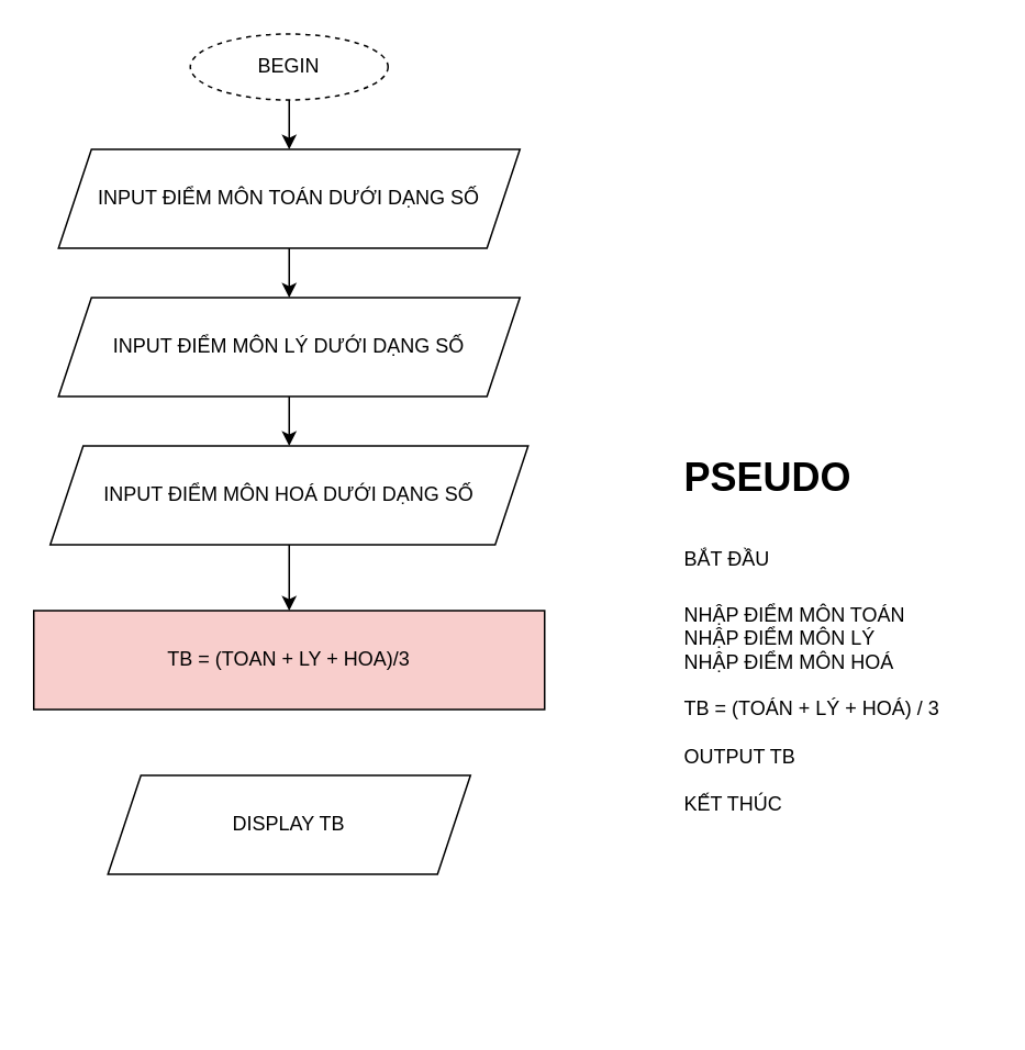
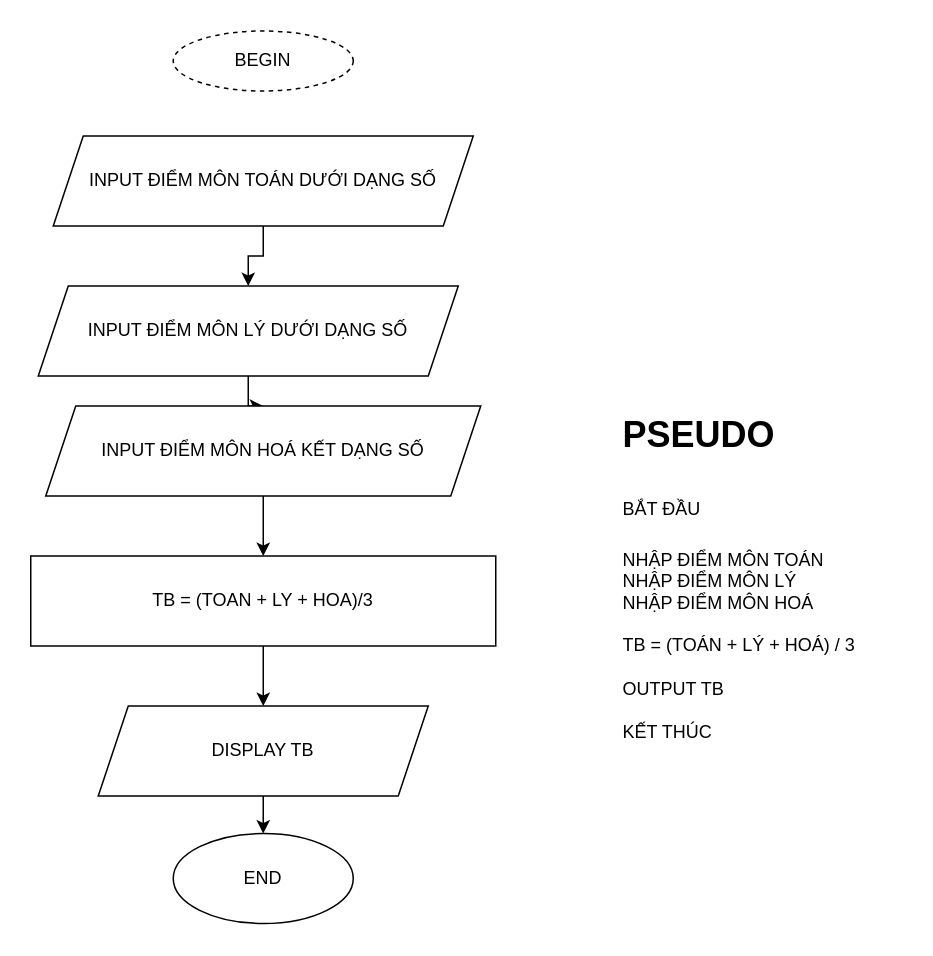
  <mxCell id="0" />
  <mxCell id="1" parent="0" />
- <mxCell id="2" value="" style="edgeStyle=orthogonalEdgeStyle;rounded=0;orthogonalLoop=1;jettySize=auto;html=1;" edge="1" parent="1" source="3" target="5"><mxGeometry relative="1" as="geometry" /></mxCell>
  <mxCell id="3" value="BEGIN" style="ellipse;whiteSpace=wrap;html=1;dashed=1;" vertex="1" parent="1"><mxGeometry x="115" y="20" width="120" height="40" as="geometry" /></mxCell>
  <mxCell id="4" value="" style="edgeStyle=orthogonalEdgeStyle;rounded=0;orthogonalLoop=1;jettySize=auto;html=1;" edge="1" parent="1" source="5" target="7"><mxGeometry relative="1" as="geometry" /></mxCell>
  <mxCell id="5" value="INPUT ĐIỂM MÔN TOÁN DƯỚI DẠNG SỐ" style="shape=parallelogram;perimeter=parallelogramPerimeter;whiteSpace=wrap;html=1;fixedSize=1;" vertex="1" parent="1"><mxGeometry x="35" y="90" width="280" height="60" as="geometry" /></mxCell>
  <mxCell id="6" value="" style="edgeStyle=orthogonalEdgeStyle;rounded=0;orthogonalLoop=1;jettySize=auto;html=1;" edge="1" parent="1" source="7" target="9"><mxGeometry relative="1" as="geometry" /></mxCell>
- <mxCell id="7" value="&lt;span&gt;INPUT ĐIỂM MÔN LÝ DƯỚI DẠNG SỐ&lt;/span&gt;" style="shape=parallelogram;perimeter=parallelogramPerimeter;whiteSpace=wrap;html=1;fixedSize=1;" vertex="1" parent="1"><mxGeometry x="35" y="180" width="280" height="60" as="geometry" /></mxCell>
+ <mxCell id="7" value="&lt;span&gt;INPUT ĐIỂM MÔN LÝ DƯỚI DẠNG SỐ&lt;/span&gt;" style="shape=parallelogram;perimeter=parallelogramPerimeter;whiteSpace=wrap;html=1;fixedSize=1;" vertex="1" parent="1"><mxGeometry x="25" y="190" width="280" height="60" as="geometry" /></mxCell>
  <mxCell id="8" value="" style="edgeStyle=orthogonalEdgeStyle;rounded=0;orthogonalLoop=1;jettySize=auto;html=1;" edge="1" parent="1" source="9" target="11"><mxGeometry relative="1" as="geometry" /></mxCell>
- <mxCell id="9" value="&lt;span&gt;INPUT ĐIỂM MÔN HOÁ DƯỚI DẠNG SỐ&lt;/span&gt;" style="shape=parallelogram;perimeter=parallelogramPerimeter;whiteSpace=wrap;html=1;fixedSize=1;" vertex="1" parent="1"><mxGeometry x="30" y="270" width="290" height="60" as="geometry" /></mxCell>
- <mxCell id="11" value="TB = (TOAN + LY + HOA)/3" style="whiteSpace=wrap;html=1;fillColor=#f8cecc;" vertex="1" parent="1"><mxGeometry x="20" y="370" width="310" height="60" as="geometry" /></mxCell>
+ <mxCell id="9" value="&lt;span&gt;INPUT ĐIỂM MÔN HOÁ KẾT DẠNG SỐ&lt;/span&gt;" style="shape=parallelogram;perimeter=parallelogramPerimeter;whiteSpace=wrap;html=1;fixedSize=1;" vertex="1" parent="1"><mxGeometry x="30" y="270" width="290" height="60" as="geometry" /></mxCell>
+ <mxCell id="10" value="" style="edgeStyle=orthogonalEdgeStyle;rounded=0;orthogonalLoop=1;jettySize=auto;html=1;" edge="1" parent="1" source="11" target="13"><mxGeometry relative="1" as="geometry" /></mxCell>
+ <mxCell id="11" value="TB = (TOAN + LY + HOA)/3" style="whiteSpace=wrap;html=1;" vertex="1" parent="1"><mxGeometry x="20" y="370" width="310" height="60" as="geometry" /></mxCell>
+ <mxCell id="12" value="" style="edgeStyle=orthogonalEdgeStyle;rounded=0;orthogonalLoop=1;jettySize=auto;html=1;" edge="1" parent="1" source="13" target="14"><mxGeometry relative="1" as="geometry" /></mxCell>
  <mxCell id="13" value="DISPLAY TB" style="shape=parallelogram;perimeter=parallelogramPerimeter;whiteSpace=wrap;html=1;fixedSize=1;" vertex="1" parent="1"><mxGeometry x="65" y="470" width="220" height="60" as="geometry" /></mxCell>
+ <mxCell id="14" value="END" style="ellipse;whiteSpace=wrap;html=1;" vertex="1" parent="1"><mxGeometry x="115" y="555" width="120" height="60" as="geometry" /></mxCell>
  <mxCell id="15" value="&lt;h1&gt;&lt;span&gt;PSEUDO&lt;/span&gt;&lt;/h1&gt;&lt;h1&gt;&lt;span style=&quot;font-size: 12px ; font-weight: normal&quot;&gt;BẮT ĐẦU&lt;/span&gt;&lt;br&gt;&lt;/h1&gt;&lt;div&gt;&lt;span style=&quot;font-size: 12px ; font-weight: normal&quot;&gt;NHẬP ĐIỂM MÔN TOÁN&lt;/span&gt;&lt;/div&gt;&lt;div&gt;&lt;span style=&quot;font-size: 12px ; font-weight: normal&quot;&gt;NHẬP ĐIỂM MÔN LÝ&lt;/span&gt;&lt;/div&gt;&lt;div&gt;&lt;span style=&quot;font-size: 12px ; font-weight: normal&quot;&gt;NHẬP ĐIỂM MÔN HOÁ&lt;/span&gt;&lt;/div&gt;&lt;div&gt;&lt;span style=&quot;font-size: 12px ; font-weight: normal&quot;&gt;&lt;br&gt;&lt;/span&gt;&lt;/div&gt;&lt;div&gt;&lt;span style=&quot;font-size: 12px ; font-weight: normal&quot;&gt;TB = (TOÁN + LÝ + HOÁ) / 3&lt;/span&gt;&lt;/div&gt;&lt;div&gt;&lt;span style=&quot;font-size: 12px ; font-weight: normal&quot;&gt;&lt;br&gt;&lt;/span&gt;&lt;/div&gt;&lt;div&gt;&lt;span style=&quot;font-size: 12px ; font-weight: normal&quot;&gt;OUTPUT TB&lt;/span&gt;&lt;/div&gt;&lt;div&gt;&lt;span style=&quot;font-size: 12px ; font-weight: normal&quot;&gt;&lt;br&gt;&lt;/span&gt;&lt;/div&gt;&lt;div&gt;&lt;span style=&quot;font-size: 12px ; font-weight: normal&quot;&gt;KẾT THÚC&lt;/span&gt;&lt;/div&gt;" style="text;html=1;strokeColor=none;fillColor=none;spacing=5;spacingTop=-20;whiteSpace=wrap;overflow=hidden;rounded=0;" vertex="1" parent="1"><mxGeometry x="410" y="270" width="190" height="280" as="geometry" /></mxCell>
